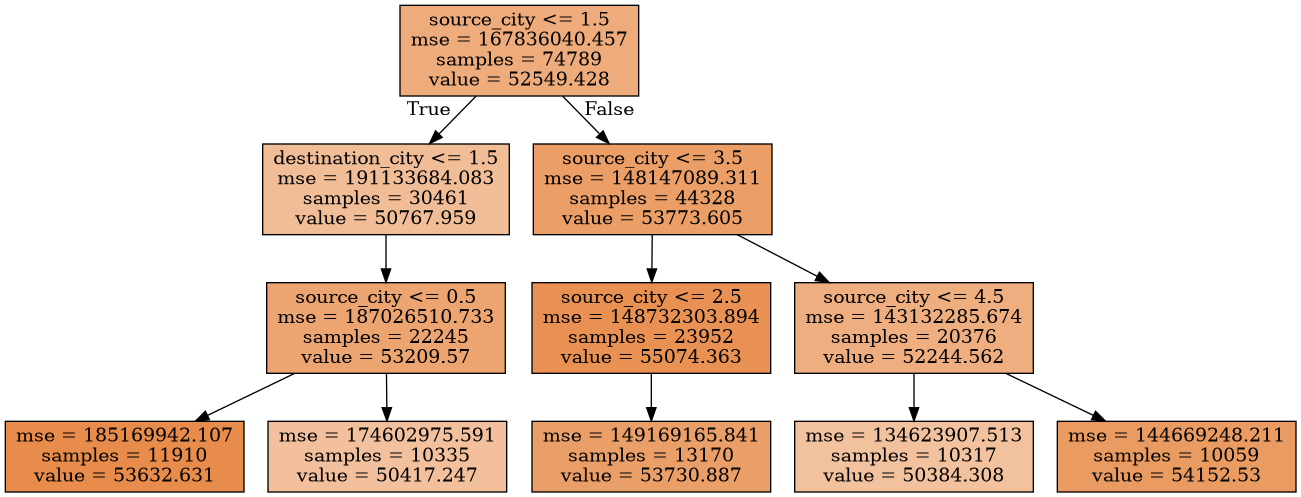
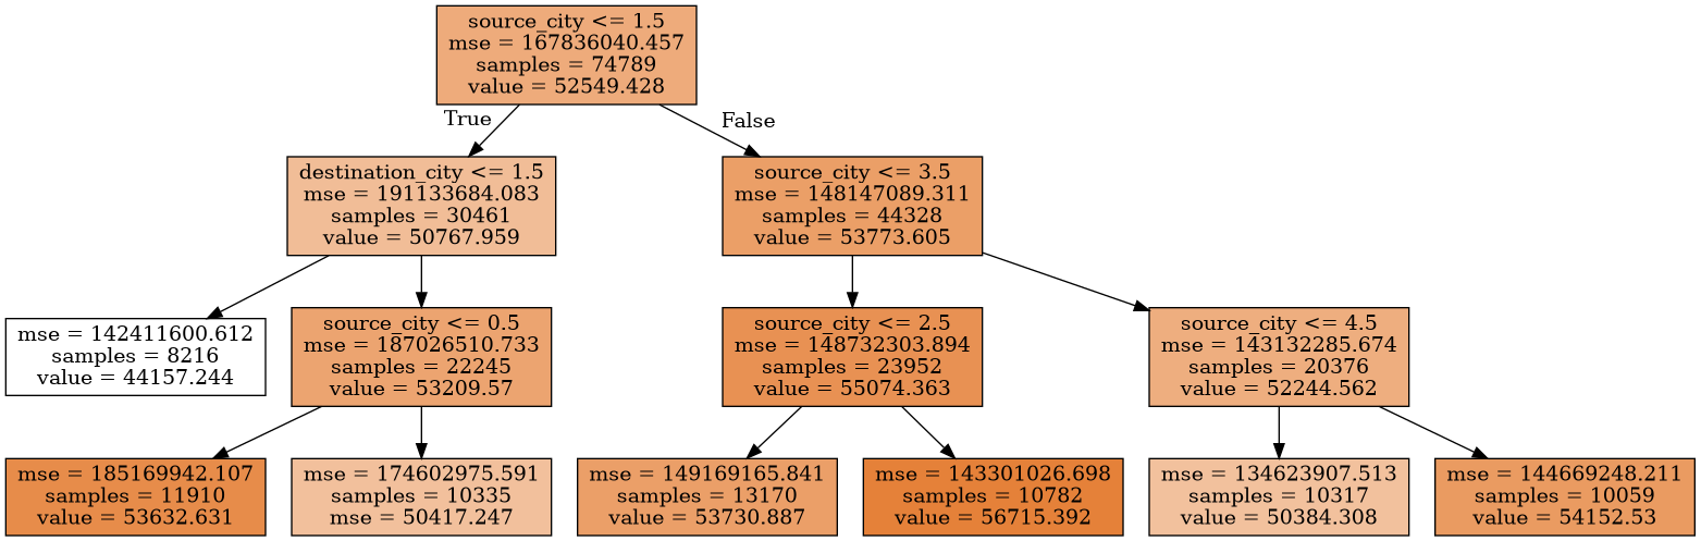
  digraph {
    node [color=black shape=box style=filled]
    n1 [fillcolor="#eeab7b" label="source_city <= 1.5\nmse = 167836040.457\nsamples = 74789\nvalue = 52549.428"]
    n2 [fillcolor="#f1bd97" label="destination_city <= 1.5\nmse = 191133684.083\nsamples = 30461\nvalue = 50767.959"]
    n3 [fillcolor="#eb9f67" label="source_city <= 3.5\nmse = 148147089.311\nsamples = 44328\nvalue = 53773.605"]
+   n4 [fillcolor="#ffffff" label="mse = 142411600.612\nsamples = 8216\nvalue = 44157.244"]
    n5 [fillcolor="#eca470" label="source_city <= 0.5\nmse = 187026510.733\nsamples = 22245\nvalue = 53209.57"]
    n6 [fillcolor="#e89153" label="source_city <= 2.5\nmse = 148732303.894\nsamples = 23952\nvalue = 55074.363"]
    n7 [fillcolor="#eeae7f" label="source_city <= 4.5\nmse = 143132285.674\nsamples = 20376\nvalue = 52244.562"]
    n8 [fillcolor="#e78c4a" label="mse = 185169942.107\nsamples = 11910\nvalue = 53632.631"]
-   n9 [fillcolor="#f2c09c" label="mse = 174602975.591\nsamples = 10335\nvalue = 50417.247"]
+   n9 [fillcolor="#f2c09c" label="mse = 174602975.591\nsamples = 10335\nmse = 50417.247"]
    n10 [fillcolor="#eb9f68" label="mse = 149169165.841\nsamples = 13170\nvalue = 53730.887"]
+   n11 [fillcolor="#e58139" label="mse = 143301026.698\nsamples = 10782\nvalue = 56715.392"]
    n12 [fillcolor="#f2c19d" label="mse = 134623907.513\nsamples = 10317\nvalue = 50384.308"]
    n13 [fillcolor="#ea9b61" label="mse = 144669248.211\nsamples = 10059\nvalue = 54152.53"]
    n1 -> n2 [headlabel=True labelangle=45 labeldistance=2.5]
    n1 -> n3 [headlabel=False labelangle=-45 labeldistance=2.5]
+   n2 -> n4
    n2 -> n5
    n3 -> n6
    n3 -> n7
    n5 -> n8
    n5 -> n9
    n6 -> n10
+   n6 -> n11
    n7 -> n12
    n7 -> n13
  }
